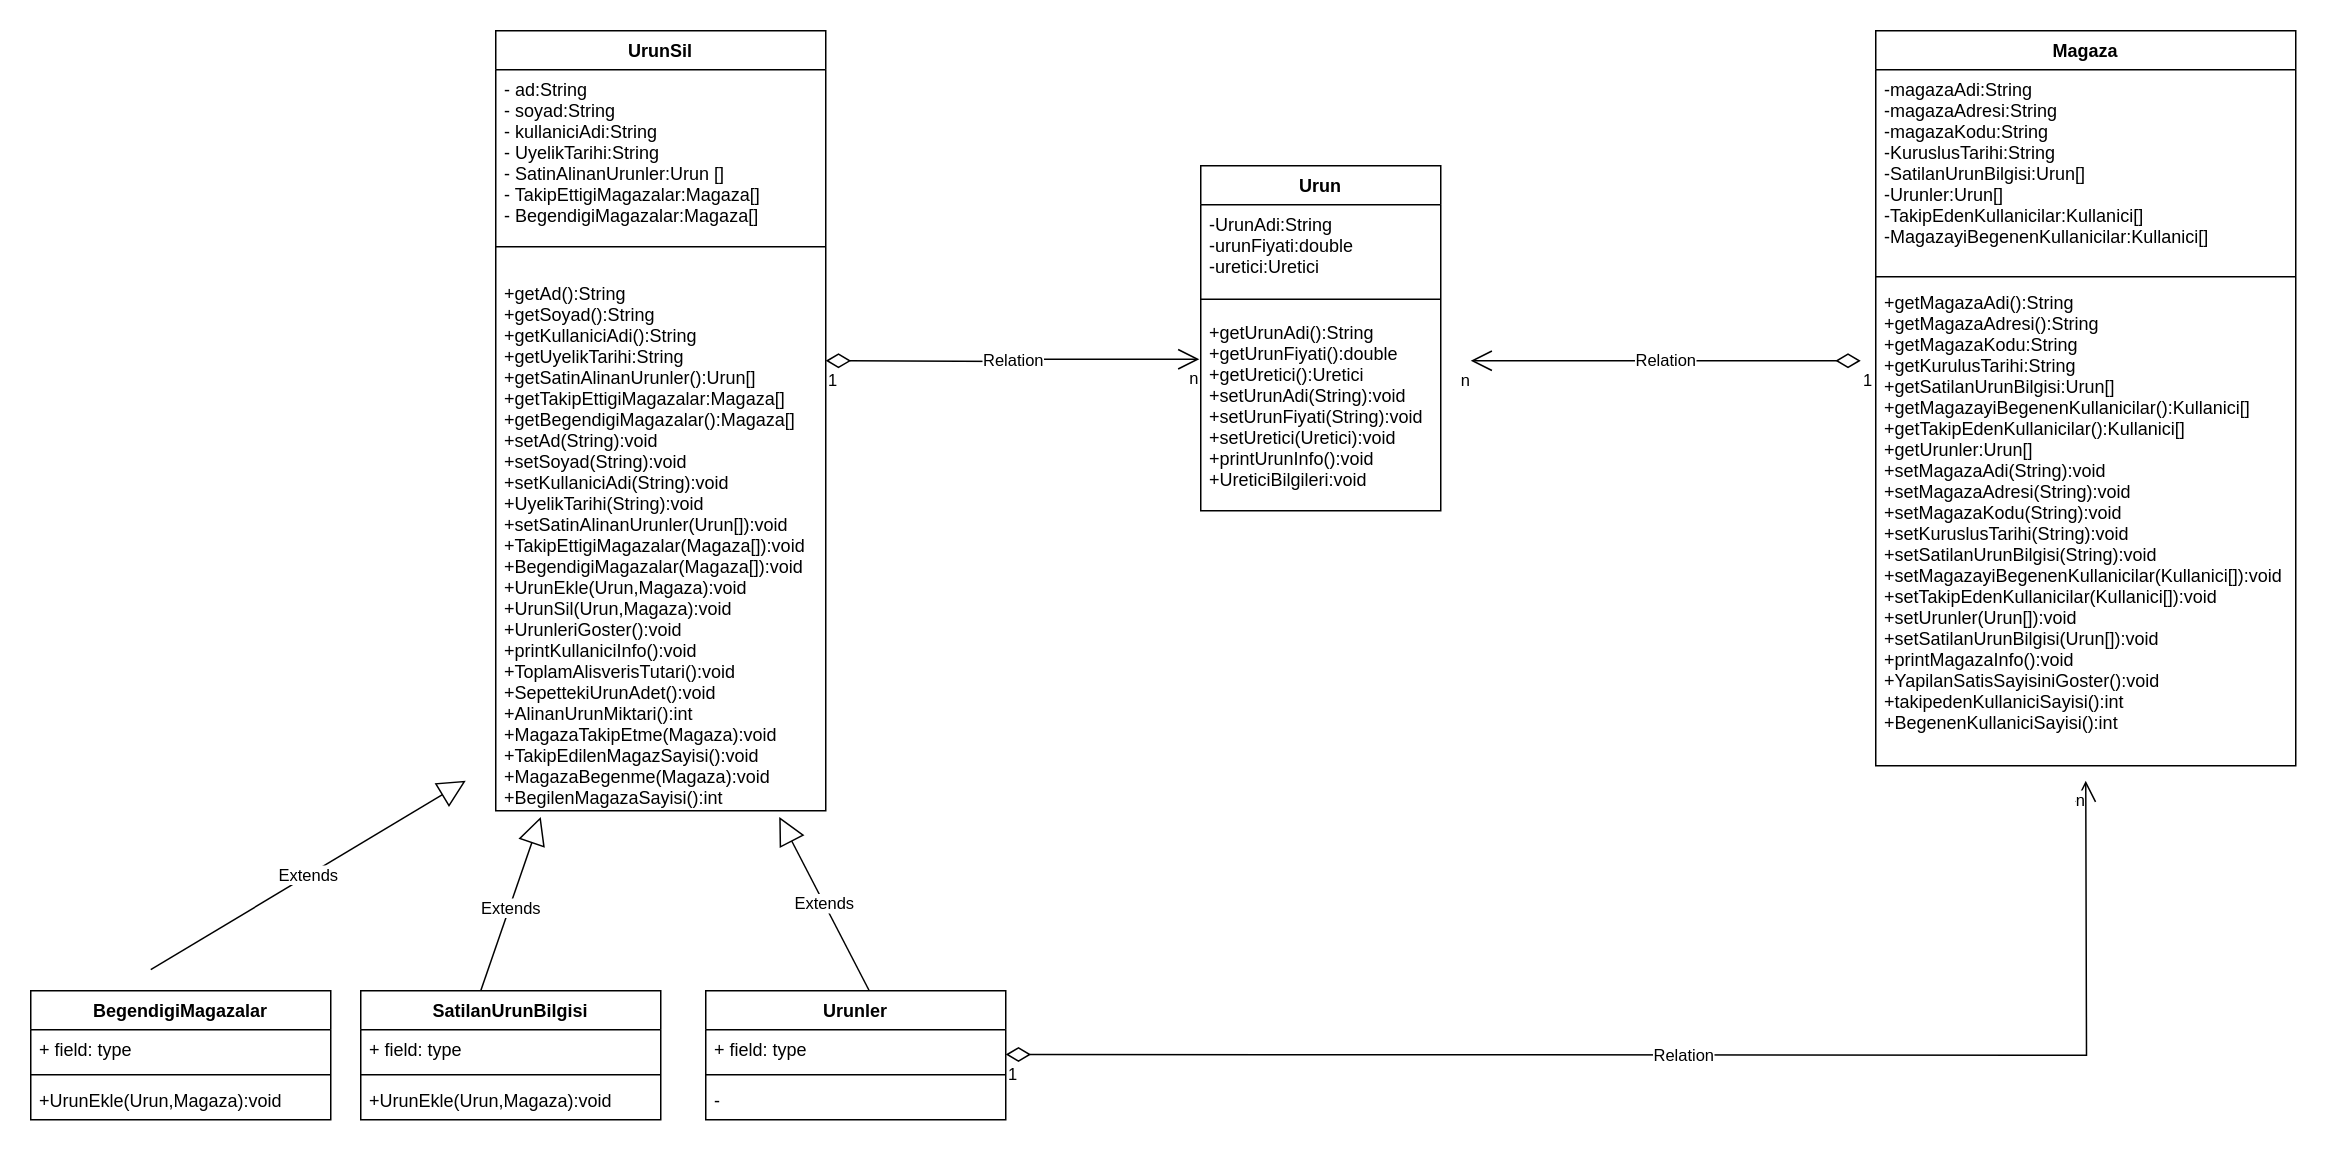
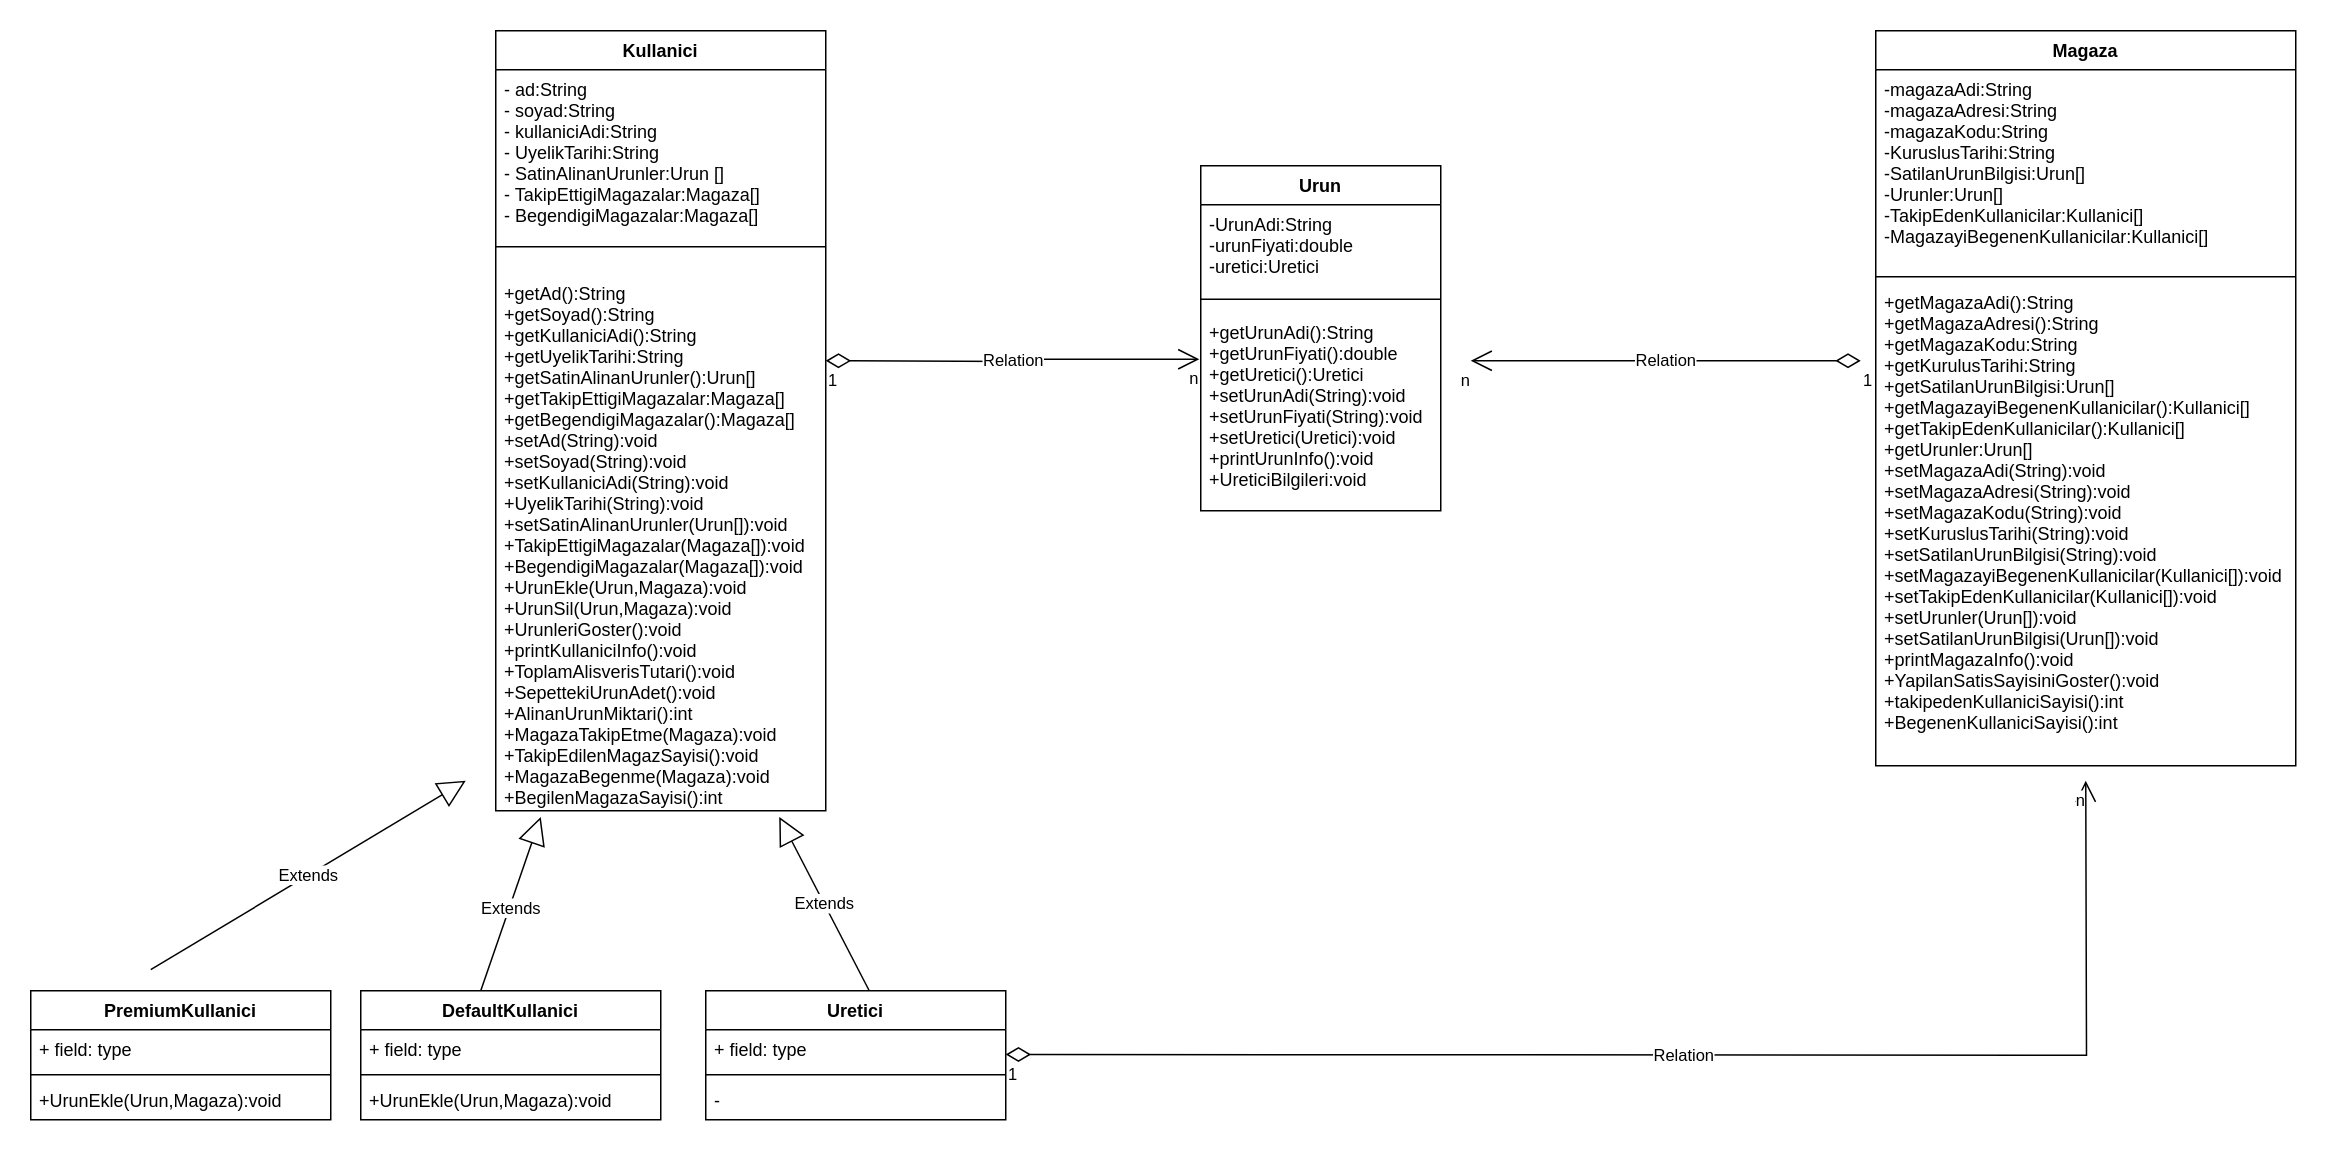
  <mxCell id="0" />
  <mxCell id="1" parent="0" />
- <mxCell id="2" value="UrunSil" style="swimlane;fontStyle=1;align=center;verticalAlign=top;childLayout=stackLayout;horizontal=1;startSize=26;horizontalStack=0;resizeParent=1;resizeParentMax=0;resizeLast=0;collapsible=1;marginBottom=0;" vertex="1" parent="1"><mxGeometry x="330" y="20" width="220" height="520" as="geometry" /></mxCell>
+ <mxCell id="2" value="Kullanici" style="swimlane;fontStyle=1;align=center;verticalAlign=top;childLayout=stackLayout;horizontal=1;startSize=26;horizontalStack=0;resizeParent=1;resizeParentMax=0;resizeLast=0;collapsible=1;marginBottom=0;" vertex="1" parent="1"><mxGeometry x="330" y="20" width="220" height="520" as="geometry" /></mxCell>
  <mxCell id="3" value="- ad:String&#10;- soyad:String&#10;- kullaniciAdi:String&#10;- UyelikTarihi:String&#10;- SatinAlinanUrunler:Urun []&#10;- TakipEttigiMagazalar:Magaza[]&#10;- BegendigiMagazalar:Magaza[]" style="text;strokeColor=none;fillColor=none;align=left;verticalAlign=top;spacingLeft=4;spacingRight=4;overflow=hidden;rotatable=0;points=[[0,0.5],[1,0.5]];portConstraint=eastwest;" vertex="1" parent="2"><mxGeometry y="26" width="220" height="114" as="geometry" /></mxCell>
  <mxCell id="4" value="" style="line;strokeWidth=1;fillColor=none;align=left;verticalAlign=middle;spacingTop=-1;spacingLeft=3;spacingRight=3;rotatable=0;labelPosition=right;points=[];portConstraint=eastwest;strokeColor=inherit;" vertex="1" parent="2"><mxGeometry y="140" width="220" height="8" as="geometry" /></mxCell>
  <mxCell id="5" value="&#10;+getAd():String&#10;+getSoyad():String&#10;+getKullaniciAdi():String&#10;+getUyelikTarihi:String&#10;+getSatinAlinanUrunler():Urun[]&#10;+getTakipEttigiMagazalar:Magaza[]&#10;+getBegendigiMagazalar():Magaza[] &#10;+setAd(String):void&#10;+setSoyad(String):void&#10;+setKullaniciAdi(String):void&#10;+UyelikTarihi(String):void&#10;+setSatinAlinanUrunler(Urun[]):void&#10;+TakipEttigiMagazalar(Magaza[]):void&#10;+BegendigiMagazalar(Magaza[]):void&#10;+UrunEkle(Urun,Magaza):void&#10;+UrunSil(Urun,Magaza):void&#10;+UrunleriGoster():void&#10;+printKullaniciInfo():void&#10;+ToplamAlisverisTutari():void&#10;+SepettekiUrunAdet():void&#10;+AlinanUrunMiktari():int&#10;+MagazaTakipEtme(Magaza):void&#10;+TakipEdilenMagazSayisi():void&#10;+MagazaBegenme(Magaza):void&#10;+BegilenMagazaSayisi():int" style="text;strokeColor=none;fillColor=none;align=left;verticalAlign=top;spacingLeft=4;spacingRight=4;overflow=hidden;rotatable=0;points=[[0,0.5],[1,0.5]];portConstraint=eastwest;" vertex="1" parent="2"><mxGeometry y="148" width="220" height="372" as="geometry" /></mxCell>
- <mxCell id="6" value="BegendigiMagazalar" style="swimlane;fontStyle=1;align=center;verticalAlign=top;childLayout=stackLayout;horizontal=1;startSize=26;horizontalStack=0;resizeParent=1;resizeParentMax=0;resizeLast=0;collapsible=1;marginBottom=0;" vertex="1" parent="1"><mxGeometry x="20" y="660" width="200" height="86" as="geometry" /></mxCell>
+ <mxCell id="6" value="PremiumKullanici" style="swimlane;fontStyle=1;align=center;verticalAlign=top;childLayout=stackLayout;horizontal=1;startSize=26;horizontalStack=0;resizeParent=1;resizeParentMax=0;resizeLast=0;collapsible=1;marginBottom=0;" vertex="1" parent="1"><mxGeometry x="20" y="660" width="200" height="86" as="geometry" /></mxCell>
  <mxCell id="7" value="+ field: type" style="text;strokeColor=none;fillColor=none;align=left;verticalAlign=top;spacingLeft=4;spacingRight=4;overflow=hidden;rotatable=0;points=[[0,0.5],[1,0.5]];portConstraint=eastwest;" vertex="1" parent="6"><mxGeometry y="26" width="200" height="26" as="geometry" /></mxCell>
  <mxCell id="8" value="" style="line;strokeWidth=1;fillColor=none;align=left;verticalAlign=middle;spacingTop=-1;spacingLeft=3;spacingRight=3;rotatable=0;labelPosition=right;points=[];portConstraint=eastwest;strokeColor=inherit;" vertex="1" parent="6"><mxGeometry y="52" width="200" height="8" as="geometry" /></mxCell>
  <mxCell id="9" value="+UrunEkle(Urun,Magaza):void" style="text;strokeColor=none;fillColor=none;align=left;verticalAlign=top;spacingLeft=4;spacingRight=4;overflow=hidden;rotatable=0;points=[[0,0.5],[1,0.5]];portConstraint=eastwest;" vertex="1" parent="6"><mxGeometry y="60" width="200" height="26" as="geometry" /></mxCell>
- <mxCell id="10" value="SatilanUrunBilgisi" style="swimlane;fontStyle=1;align=center;verticalAlign=top;childLayout=stackLayout;horizontal=1;startSize=26;horizontalStack=0;resizeParent=1;resizeParentMax=0;resizeLast=0;collapsible=1;marginBottom=0;" vertex="1" parent="1"><mxGeometry x="240" y="660" width="200" height="86" as="geometry" /></mxCell>
+ <mxCell id="10" value="DefaultKullanici" style="swimlane;fontStyle=1;align=center;verticalAlign=top;childLayout=stackLayout;horizontal=1;startSize=26;horizontalStack=0;resizeParent=1;resizeParentMax=0;resizeLast=0;collapsible=1;marginBottom=0;" vertex="1" parent="1"><mxGeometry x="240" y="660" width="200" height="86" as="geometry" /></mxCell>
  <mxCell id="11" value="+ field: type" style="text;strokeColor=none;fillColor=none;align=left;verticalAlign=top;spacingLeft=4;spacingRight=4;overflow=hidden;rotatable=0;points=[[0,0.5],[1,0.5]];portConstraint=eastwest;" vertex="1" parent="10"><mxGeometry y="26" width="200" height="26" as="geometry" /></mxCell>
  <mxCell id="12" value="" style="line;strokeWidth=1;fillColor=none;align=left;verticalAlign=middle;spacingTop=-1;spacingLeft=3;spacingRight=3;rotatable=0;labelPosition=right;points=[];portConstraint=eastwest;strokeColor=inherit;" vertex="1" parent="10"><mxGeometry y="52" width="200" height="8" as="geometry" /></mxCell>
  <mxCell id="13" value="+UrunEkle(Urun,Magaza):void" style="text;strokeColor=none;fillColor=none;align=left;verticalAlign=top;spacingLeft=4;spacingRight=4;overflow=hidden;rotatable=0;points=[[0,0.5],[1,0.5]];portConstraint=eastwest;" vertex="1" parent="10"><mxGeometry y="60" width="200" height="26" as="geometry" /></mxCell>
  <mxCell id="14" value="Extends" style="endArrow=block;endSize=16;endFill=0;html=1;rounded=0;entryX=0.859;entryY=1.011;entryDx=0;entryDy=0;entryPerimeter=0;" edge="1" parent="1" target="5"><mxGeometry width="160" relative="1" as="geometry"><mxPoint x="579" y="660" as="sourcePoint" /><mxPoint x="579" y="560" as="targetPoint" /></mxGeometry></mxCell>
  <mxCell id="15" value="Extends" style="endArrow=block;endSize=16;endFill=0;html=1;rounded=0;" edge="1" parent="1"><mxGeometry x="-0.032" y="-1" width="160" relative="1" as="geometry"><mxPoint x="320" y="660" as="sourcePoint" /><mxPoint x="360" y="544.09" as="targetPoint" /><mxPoint as="offset" /></mxGeometry></mxCell>
  <mxCell id="16" value="Urun" style="swimlane;fontStyle=1;align=center;verticalAlign=top;childLayout=stackLayout;horizontal=1;startSize=26;horizontalStack=0;resizeParent=1;resizeParentMax=0;resizeLast=0;collapsible=1;marginBottom=0;" vertex="1" parent="1"><mxGeometry x="800" y="110" width="160" height="230" as="geometry" /></mxCell>
  <mxCell id="17" value="-UrunAdi:String&#10;-urunFiyati:double&#10;-uretici:Uretici" style="text;strokeColor=none;fillColor=none;align=left;verticalAlign=top;spacingLeft=4;spacingRight=4;overflow=hidden;rotatable=0;points=[[0,0.5],[1,0.5]];portConstraint=eastwest;" vertex="1" parent="16"><mxGeometry y="26" width="160" height="54" as="geometry" /></mxCell>
  <mxCell id="18" value="" style="line;strokeWidth=1;fillColor=none;align=left;verticalAlign=middle;spacingTop=-1;spacingLeft=3;spacingRight=3;rotatable=0;labelPosition=right;points=[];portConstraint=eastwest;strokeColor=inherit;" vertex="1" parent="16"><mxGeometry y="80" width="160" height="18" as="geometry" /></mxCell>
  <mxCell id="19" value="+getUrunAdi():String&#10;+getUrunFiyati():double&#10;+getUretici():Uretici&#10;+setUrunAdi(String):void&#10;+setUrunFiyati(String):void&#10;+setUretici(Uretici):void&#10;+printUrunInfo():void&#10;+UreticiBilgileri:void" style="text;strokeColor=none;fillColor=none;align=left;verticalAlign=top;spacingLeft=4;spacingRight=4;overflow=hidden;rotatable=0;points=[[0,0.5],[1,0.5]];portConstraint=eastwest;" vertex="1" parent="16"><mxGeometry y="98" width="160" height="132" as="geometry" /></mxCell>
  <mxCell id="20" value="Relation" style="endArrow=open;html=1;endSize=12;startArrow=diamondThin;startSize=14;startFill=0;edgeStyle=orthogonalEdgeStyle;rounded=0;entryX=-0.006;entryY=0.235;entryDx=0;entryDy=0;entryPerimeter=0;" edge="1" parent="1" target="19"><mxGeometry relative="1" as="geometry"><mxPoint x="550" y="240" as="sourcePoint" /><mxPoint x="710" y="240" as="targetPoint" /></mxGeometry></mxCell>
  <mxCell id="21" value="1" style="edgeLabel;resizable=0;html=1;align=left;verticalAlign=top;" connectable="0" vertex="1" parent="20"><mxGeometry x="-1" relative="1" as="geometry" /></mxCell>
  <mxCell id="22" value="n" style="edgeLabel;resizable=0;html=1;align=right;verticalAlign=top;" connectable="0" vertex="1" parent="20"><mxGeometry x="1" relative="1" as="geometry" /></mxCell>
- <mxCell id="23" value="Urunler" style="swimlane;fontStyle=1;align=center;verticalAlign=top;childLayout=stackLayout;horizontal=1;startSize=26;horizontalStack=0;resizeParent=1;resizeParentMax=0;resizeLast=0;collapsible=1;marginBottom=0;" vertex="1" parent="1"><mxGeometry x="470" y="660" width="200" height="86" as="geometry" /></mxCell>
+ <mxCell id="23" value="Uretici" style="swimlane;fontStyle=1;align=center;verticalAlign=top;childLayout=stackLayout;horizontal=1;startSize=26;horizontalStack=0;resizeParent=1;resizeParentMax=0;resizeLast=0;collapsible=1;marginBottom=0;" vertex="1" parent="1"><mxGeometry x="470" y="660" width="200" height="86" as="geometry" /></mxCell>
  <mxCell id="24" value="+ field: type" style="text;strokeColor=none;fillColor=none;align=left;verticalAlign=top;spacingLeft=4;spacingRight=4;overflow=hidden;rotatable=0;points=[[0,0.5],[1,0.5]];portConstraint=eastwest;" vertex="1" parent="23"><mxGeometry y="26" width="200" height="26" as="geometry" /></mxCell>
  <mxCell id="25" value="" style="line;strokeWidth=1;fillColor=none;align=left;verticalAlign=middle;spacingTop=-1;spacingLeft=3;spacingRight=3;rotatable=0;labelPosition=right;points=[];portConstraint=eastwest;strokeColor=inherit;" vertex="1" parent="23"><mxGeometry y="52" width="200" height="8" as="geometry" /></mxCell>
  <mxCell id="26" value="-" style="text;strokeColor=none;fillColor=none;align=left;verticalAlign=top;spacingLeft=4;spacingRight=4;overflow=hidden;rotatable=0;points=[[0,0.5],[1,0.5]];portConstraint=eastwest;" vertex="1" parent="23"><mxGeometry y="60" width="200" height="26" as="geometry" /></mxCell>
  <mxCell id="27" value="Extends" style="endArrow=block;endSize=16;endFill=0;html=1;rounded=0;" edge="1" parent="1"><mxGeometry width="160" relative="1" as="geometry"><mxPoint x="100" y="645.91" as="sourcePoint" /><mxPoint x="310" y="520" as="targetPoint" /></mxGeometry></mxCell>
  <mxCell id="28" value="Magaza" style="swimlane;fontStyle=1;align=center;verticalAlign=top;childLayout=stackLayout;horizontal=1;startSize=26;horizontalStack=0;resizeParent=1;resizeParentMax=0;resizeLast=0;collapsible=1;marginBottom=0;" vertex="1" parent="1"><mxGeometry x="1250" y="20" width="280" height="490" as="geometry" /></mxCell>
  <mxCell id="29" value="-magazaAdi:String&#10;-magazaAdresi:String&#10;-magazaKodu:String&#10;-KuruslusTarihi:String&#10;-SatilanUrunBilgisi:Urun[]&#10;-Urunler:Urun[]&#10;-TakipEdenKullanicilar:Kullanici[]&#10;-MagazayiBegenenKullanicilar:Kullanici[]" style="text;strokeColor=none;fillColor=none;align=left;verticalAlign=top;spacingLeft=4;spacingRight=4;overflow=hidden;rotatable=0;points=[[0,0.5],[1,0.5]];portConstraint=eastwest;" vertex="1" parent="28"><mxGeometry y="26" width="280" height="134" as="geometry" /></mxCell>
  <mxCell id="30" value="" style="line;strokeWidth=1;fillColor=none;align=left;verticalAlign=middle;spacingTop=-1;spacingLeft=3;spacingRight=3;rotatable=0;labelPosition=right;points=[];portConstraint=eastwest;strokeColor=inherit;" vertex="1" parent="28"><mxGeometry y="160" width="280" height="8" as="geometry" /></mxCell>
  <mxCell id="31" value="+getMagazaAdi():String&#10;+getMagazaAdresi():String&#10;+getMagazaKodu:String&#10;+getKurulusTarihi:String&#10;+getSatilanUrunBilgisi:Urun[]&#10;+getMagazayiBegenenKullanicilar():Kullanici[]&#10;+getTakipEdenKullanicilar():Kullanici[]&#10;+getUrunler:Urun[]&#10;+setMagazaAdi(String):void&#10;+setMagazaAdresi(String):void&#10;+setMagazaKodu(String):void&#10;+setKuruslusTarihi(String):void&#10;+setSatilanUrunBilgisi(String):void&#10;+setMagazayiBegenenKullanicilar(Kullanici[]):void&#10;+setTakipEdenKullanicilar(Kullanici[]):void&#10;+setUrunler(Urun[]):void&#10;+setSatilanUrunBilgisi(Urun[]):void&#10;+printMagazaInfo():void&#10;+YapilanSatisSayisiniGoster():void&#10;+takipedenKullaniciSayisi():int&#10;+BegenenKullaniciSayisi():int&#10;&#10;&#10;&#10;" style="text;strokeColor=none;fillColor=none;align=left;verticalAlign=top;spacingLeft=4;spacingRight=4;overflow=hidden;rotatable=0;points=[[0,0.5],[1,0.5]];portConstraint=eastwest;" vertex="1" parent="28"><mxGeometry y="168" width="280" height="322" as="geometry" /></mxCell>
  <mxCell id="32" value="Relation" style="endArrow=open;html=1;endSize=12;startArrow=diamondThin;startSize=14;startFill=0;edgeStyle=orthogonalEdgeStyle;rounded=0;" edge="1" parent="1"><mxGeometry relative="1" as="geometry"><mxPoint x="1240" y="240" as="sourcePoint" /><mxPoint x="980" y="240" as="targetPoint" /></mxGeometry></mxCell>
  <mxCell id="33" value="1" style="edgeLabel;resizable=0;html=1;align=left;verticalAlign=top;" connectable="0" vertex="1" parent="32"><mxGeometry x="-1" relative="1" as="geometry" /></mxCell>
  <mxCell id="34" value="n" style="edgeLabel;resizable=0;html=1;align=right;verticalAlign=top;" connectable="0" vertex="1" parent="32"><mxGeometry x="1" relative="1" as="geometry" /></mxCell>
  <mxCell id="35" value="Relation" style="endArrow=open;html=1;endSize=12;startArrow=diamondThin;startSize=14;startFill=0;edgeStyle=orthogonalEdgeStyle;rounded=0;" edge="1" parent="1"><mxGeometry relative="1" as="geometry"><mxPoint x="670" y="702.5" as="sourcePoint" /><mxPoint x="1390" y="520" as="targetPoint" /></mxGeometry></mxCell>
  <mxCell id="36" value="1" style="edgeLabel;resizable=0;html=1;align=left;verticalAlign=top;" connectable="0" vertex="1" parent="35"><mxGeometry x="-1" relative="1" as="geometry" /></mxCell>
  <mxCell id="37" value="n" style="edgeLabel;resizable=0;html=1;align=right;verticalAlign=top;" connectable="0" vertex="1" parent="35"><mxGeometry x="1" relative="1" as="geometry" /></mxCell>
